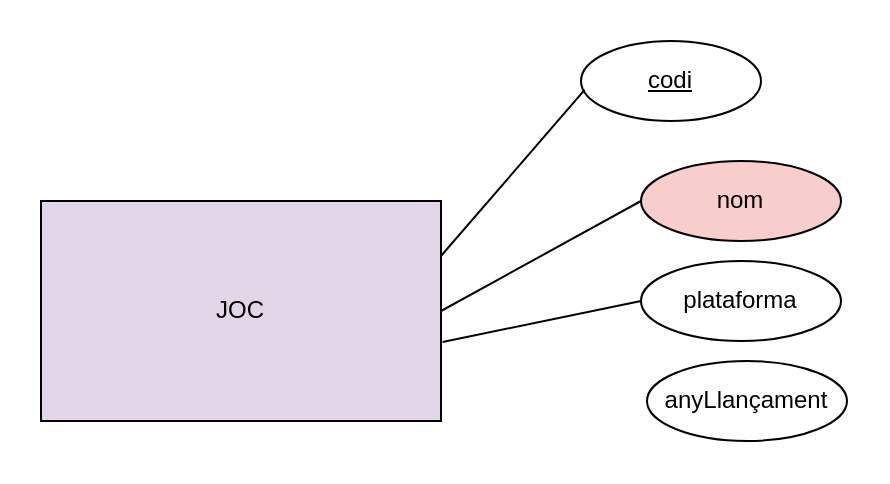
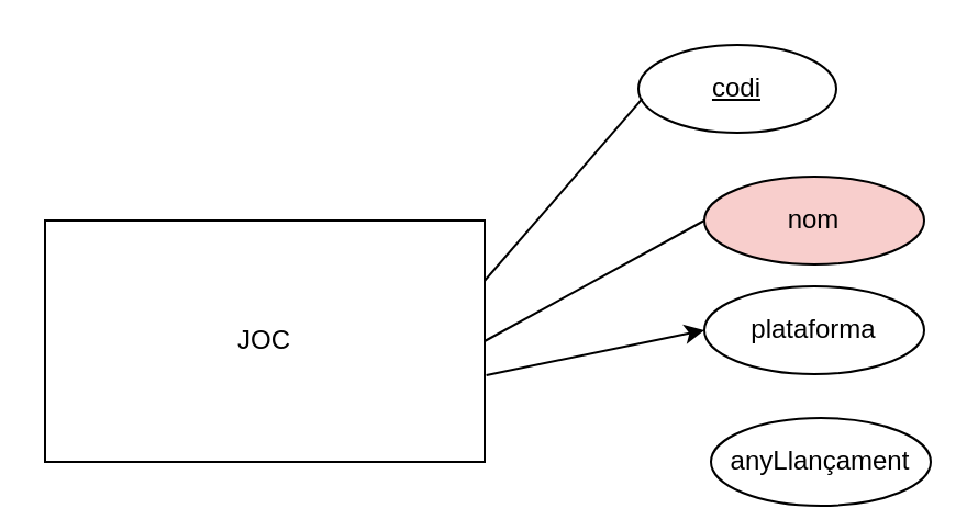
  <mxCell id="0" />
  <mxCell id="1" parent="0" />
- <mxCell id="2" value="JOC" style="rounded=0;whiteSpace=wrap;html=1;fillColor=#e1d5e7;" vertex="1" parent="1"><mxGeometry x="20" y="100" width="200" height="110" as="geometry" /></mxCell>
+ <mxCell id="2" value="JOC" style="rounded=0;whiteSpace=wrap;html=1;" vertex="1" parent="1"><mxGeometry x="20" y="100" width="200" height="110" as="geometry" /></mxCell>
  <mxCell id="3" value="&lt;u&gt;codi&lt;/u&gt;" style="ellipse;whiteSpace=wrap;html=1;" vertex="1" parent="1"><mxGeometry x="290" y="20" width="90" height="40" as="geometry" /></mxCell>
  <mxCell id="4" value="" style="endArrow=none;html=1;rounded=0;exitX=1;exitY=0.25;exitDx=0;exitDy=0;entryX=0.02;entryY=0.612;entryDx=0;entryDy=0;entryPerimeter=0;" edge="1" parent="1" source="2" target="3"><mxGeometry width="50" height="50" relative="1" as="geometry"><mxPoint x="360" y="170" as="sourcePoint" /><mxPoint x="410" y="120" as="targetPoint" /></mxGeometry></mxCell>
  <mxCell id="5" value="nom" style="ellipse;whiteSpace=wrap;html=1;fillColor=#f8cecc;" vertex="1" parent="1"><mxGeometry x="320" y="80" width="100" height="40" as="geometry" /></mxCell>
  <mxCell id="6" value="" style="endArrow=none;html=1;rounded=0;exitX=1;exitY=0.5;exitDx=0;exitDy=0;entryX=0;entryY=0.5;entryDx=0;entryDy=0;" edge="1" parent="1" source="2" target="5"><mxGeometry width="50" height="50" relative="1" as="geometry"><mxPoint x="360" y="170" as="sourcePoint" /><mxPoint x="410" y="120" as="targetPoint" /></mxGeometry></mxCell>
  <mxCell id="7" value="plataforma" style="ellipse;whiteSpace=wrap;html=1;" vertex="1" parent="1"><mxGeometry x="320" y="130" width="100" height="40" as="geometry" /></mxCell>
- <mxCell id="8" value="" style="endArrow=none;html=1;rounded=0;exitX=1.004;exitY=0.641;exitDx=0;exitDy=0;entryX=0;entryY=0.5;entryDx=0;entryDy=0;exitPerimeter=0;" edge="1" target="7" parent="1" source="2"><mxGeometry width="50" height="50" relative="1" as="geometry"><mxPoint x="220" y="205" as="sourcePoint" /><mxPoint x="410" y="170" as="targetPoint" /></mxGeometry></mxCell>
- <mxCell id="9" value="anyLlançament" style="ellipse;whiteSpace=wrap;html=1;" vertex="1" parent="1"><mxGeometry x="323" y="180" width="100" height="40" as="geometry" /></mxCell>
+ <mxCell id="8" value="" style="endArrow=classic;html=1;rounded=0;exitX=1.004;exitY=0.641;exitDx=0;exitDy=0;entryX=0;entryY=0.5;entryDx=0;entryDy=0;exitPerimeter=0;" edge="1" target="7" parent="1" source="2"><mxGeometry width="50" height="50" relative="1" as="geometry"><mxPoint x="220" y="205" as="sourcePoint" /><mxPoint x="410" y="170" as="targetPoint" /></mxGeometry></mxCell>
+ <mxCell id="9" value="anyLlançament" style="ellipse;whiteSpace=wrap;html=1;" vertex="1" parent="1"><mxGeometry x="323" y="190" width="100" height="40" as="geometry" /></mxCell>
